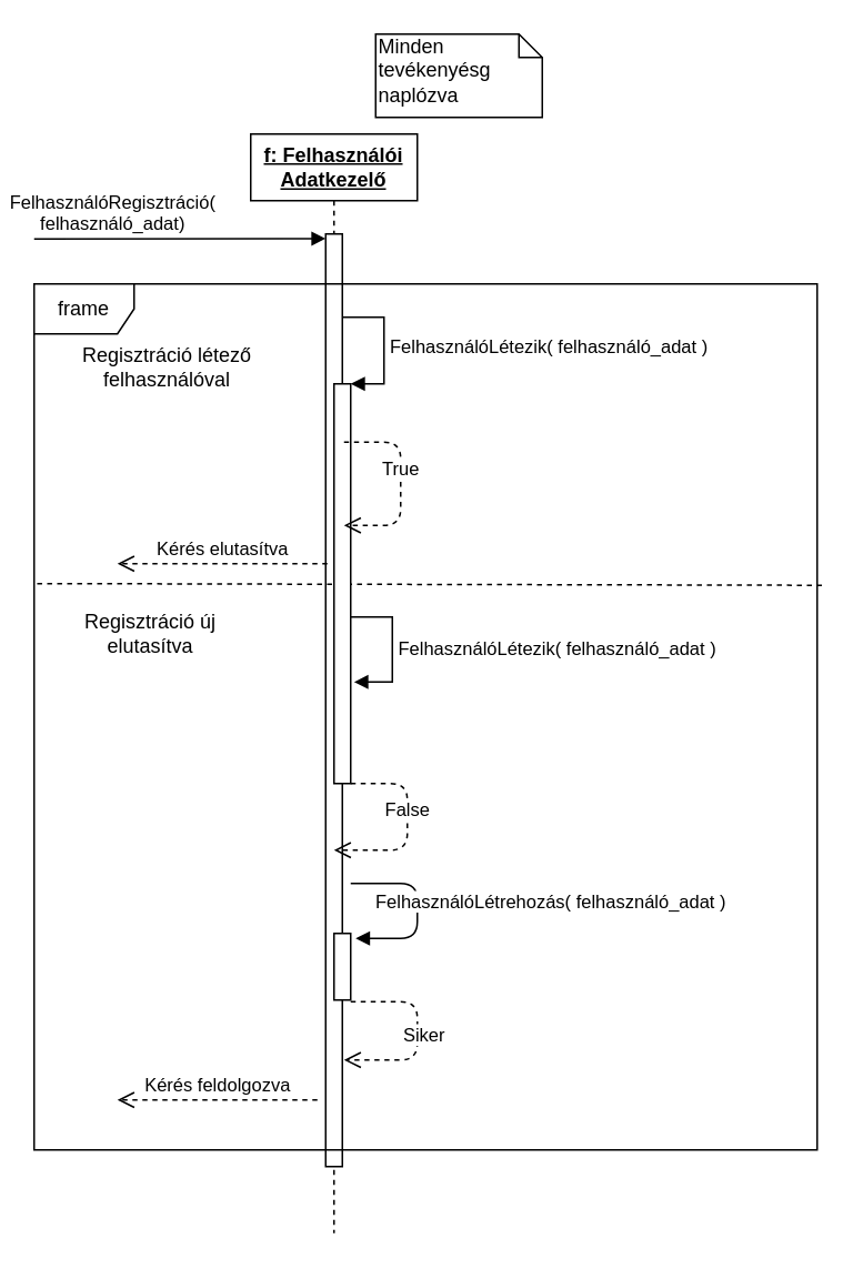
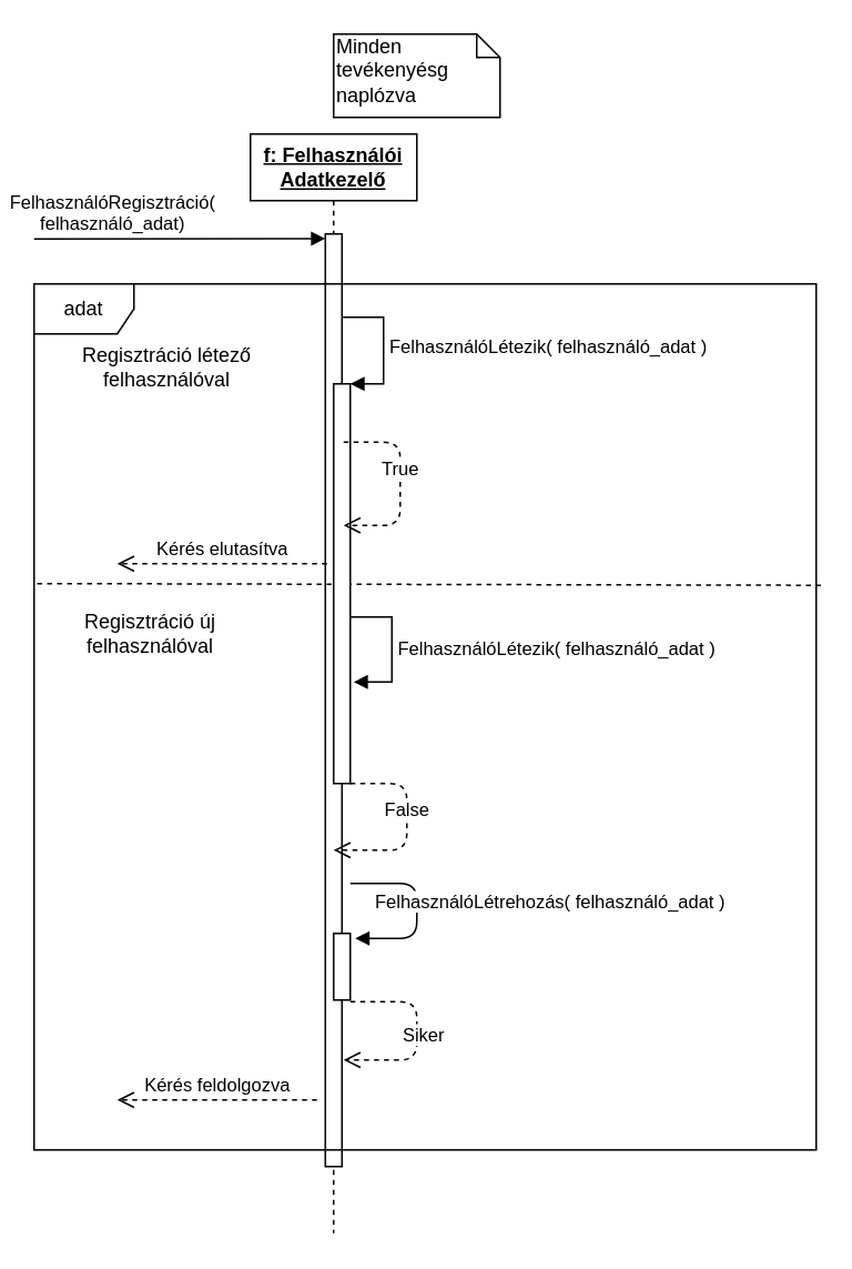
  <mxCell id="0" />
  <mxCell id="1" parent="0" />
  <mxCell id="2" value="&lt;b&gt;&lt;u&gt;f: Felhasználói Adatkezelő&lt;/u&gt;&lt;/b&gt;" style="shape=umlLifeline;perimeter=lifelinePerimeter;whiteSpace=wrap;html=1;container=1;collapsible=0;recursiveResize=0;outlineConnect=0;" parent="1" vertex="1"><mxGeometry x="150" y="80" width="100" height="660" as="geometry" /></mxCell>
  <mxCell id="3" value="" style="html=1;points=[];perimeter=orthogonalPerimeter;" parent="2" vertex="1"><mxGeometry x="45" y="60" width="10" height="560" as="geometry" /></mxCell>
  <mxCell id="4" value="Siker" style="html=1;verticalAlign=bottom;endArrow=open;dashed=1;endSize=8;exitX=1;exitY=1.025;exitDx=0;exitDy=0;exitPerimeter=0;entryX=1.1;entryY=0.491;entryDx=0;entryDy=0;entryPerimeter=0;" parent="2" edge="1"><mxGeometry x="0.36" y="-12" relative="1" as="geometry"><mxPoint x="60" y="521" as="sourcePoint" /><mxPoint x="56" y="556.04" as="targetPoint" /><Array as="points"><mxPoint x="100" y="521" /><mxPoint x="100" y="556" /></Array><mxPoint x="10" y="6" as="offset" /></mxGeometry></mxCell>
  <mxCell id="5" value="" style="html=1;points=[];perimeter=orthogonalPerimeter;" parent="2" vertex="1"><mxGeometry x="50" y="480" width="10" height="40" as="geometry" /></mxCell>
- <mxCell id="6" value="frame" style="shape=umlFrame;whiteSpace=wrap;html=1;" vertex="1" parent="2"><mxGeometry x="-130" y="90" width="470" height="520" as="geometry" /></mxCell>
+ <mxCell id="6" value="adat" style="shape=umlFrame;whiteSpace=wrap;html=1;" vertex="1" parent="2"><mxGeometry x="-130" y="90" width="470" height="520" as="geometry" /></mxCell>
  <mxCell id="7" value="" style="endArrow=none;dashed=1;html=1;exitX=1.006;exitY=0.348;exitDx=0;exitDy=0;exitPerimeter=0;entryX=0;entryY=0.346;entryDx=0;entryDy=0;entryPerimeter=0;" edge="1" parent="2" source="6" target="6"><mxGeometry width="50" height="50" relative="1" as="geometry"><mxPoint x="140" y="320" as="sourcePoint" /><mxPoint x="190" y="270" as="targetPoint" /></mxGeometry></mxCell>
  <mxCell id="8" value="&lt;span style=&quot;text-align: center&quot;&gt;FelhasználóLétezik( felhasználó_adat )&lt;/span&gt;" style="edgeStyle=orthogonalEdgeStyle;html=1;align=left;spacingLeft=2;endArrow=block;rounded=0;entryX=1.2;entryY=0.746;entryDx=0;entryDy=0;entryPerimeter=0;" edge="1" parent="2" target="15"><mxGeometry relative="1" as="geometry"><mxPoint x="60" y="290" as="sourcePoint" /><Array as="points"><mxPoint x="85" y="290" /><mxPoint x="85" y="329" /></Array><mxPoint x="65" y="330" as="targetPoint" /></mxGeometry></mxCell>
  <mxCell id="9" value="False" style="html=1;verticalAlign=bottom;endArrow=open;dashed=1;endSize=8;" edge="1" parent="2"><mxGeometry relative="1" as="geometry"><mxPoint x="60" y="390" as="sourcePoint" /><mxPoint x="50" y="430" as="targetPoint" /><Array as="points"><mxPoint x="94" y="390" /><mxPoint x="94" y="430" /></Array></mxGeometry></mxCell>
  <mxCell id="10" value="Regisztráció létező felhasználóval" style="text;html=1;strokeColor=none;fillColor=none;align=center;verticalAlign=middle;whiteSpace=wrap;rounded=0;" vertex="1" parent="2"><mxGeometry x="-110" y="130" width="120" height="20" as="geometry" /></mxCell>
- <mxCell id="11" value="Regisztráció új elutasítva" style="text;html=1;strokeColor=none;fillColor=none;align=center;verticalAlign=middle;whiteSpace=wrap;rounded=0;" vertex="1" parent="2"><mxGeometry x="-120" y="290" width="120" height="20" as="geometry" /></mxCell>
+ <mxCell id="11" value="Regisztráció új felhasználóval" style="text;html=1;strokeColor=none;fillColor=none;align=center;verticalAlign=middle;whiteSpace=wrap;rounded=0;" vertex="1" parent="2"><mxGeometry x="-120" y="290" width="120" height="20" as="geometry" /></mxCell>
  <mxCell id="12" value="FelhasználóRegisztráció(&lt;br&gt;felhasználó_adat)" style="html=1;verticalAlign=bottom;endArrow=block;entryX=0;entryY=0.005;entryDx=0;entryDy=0;entryPerimeter=0;" parent="1" target="3" edge="1"><mxGeometry x="-0.46" width="80" relative="1" as="geometry"><mxPoint x="20" y="143" as="sourcePoint" /><mxPoint x="179.5" y="150" as="targetPoint" /><mxPoint as="offset" /></mxGeometry></mxCell>
- <mxCell id="13" value="Minden tevékenyésg naplózva" style="shape=note;whiteSpace=wrap;html=1;size=14;verticalAlign=top;align=left;spacingTop=-6;" parent="1" vertex="1"><mxGeometry x="225" y="20" width="100" height="50" as="geometry" /></mxCell>
+ <mxCell id="13" value="Minden tevékenyésg naplózva" style="shape=note;whiteSpace=wrap;html=1;size=14;verticalAlign=top;align=left;spacingTop=-6;" parent="1" vertex="1"><mxGeometry x="200" y="20" width="100" height="50" as="geometry" /></mxCell>
  <mxCell id="14" value="Kérés feldolgozva" style="html=1;verticalAlign=bottom;endArrow=open;dashed=1;endSize=8;" parent="1" edge="1"><mxGeometry relative="1" as="geometry"><mxPoint x="190" y="660" as="sourcePoint" /><mxPoint x="70" y="660" as="targetPoint" /></mxGeometry></mxCell>
  <mxCell id="15" value="" style="html=1;points=[];perimeter=orthogonalPerimeter;" parent="1" vertex="1"><mxGeometry x="200" y="230" width="10" height="240" as="geometry" /></mxCell>
  <mxCell id="16" value="&lt;span style=&quot;text-align: center&quot;&gt;FelhasználóLétezik( felhasználó_adat )&lt;/span&gt;" style="edgeStyle=orthogonalEdgeStyle;html=1;align=left;spacingLeft=2;endArrow=block;rounded=0;entryX=1;entryY=0;" parent="1" target="15" edge="1"><mxGeometry relative="1" as="geometry"><mxPoint x="205" y="190" as="sourcePoint" /><Array as="points"><mxPoint x="230" y="190" /></Array></mxGeometry></mxCell>
  <mxCell id="17" value="True" style="html=1;verticalAlign=bottom;endArrow=open;dashed=1;endSize=8;entryX=1.1;entryY=0.241;entryDx=0;entryDy=0;entryPerimeter=0;" parent="1" edge="1"><mxGeometry relative="1" as="geometry"><mxPoint x="206" y="265" as="sourcePoint" /><mxPoint x="206" y="314.96" as="targetPoint" /><Array as="points"><mxPoint x="240" y="265" /><mxPoint x="240" y="315" /></Array></mxGeometry></mxCell>
  <mxCell id="18" value="FelhasználóLétrehozás( felhasználó_adat )" style="html=1;verticalAlign=bottom;endArrow=block;" edge="1" parent="1"><mxGeometry x="0.327" y="-81" width="80" relative="1" as="geometry"><mxPoint x="210" y="530" as="sourcePoint" /><mxPoint x="213" y="563" as="targetPoint" /><Array as="points"><mxPoint x="250" y="530" /><mxPoint x="250" y="563" /></Array><mxPoint x="80" y="68" as="offset" /></mxGeometry></mxCell>
  <mxCell id="19" value="Kérés elutasítva" style="html=1;verticalAlign=bottom;endArrow=open;dashed=1;endSize=8;exitX=-0.4;exitY=0.45;exitDx=0;exitDy=0;exitPerimeter=0;" edge="1" parent="1" source="15"><mxGeometry relative="1" as="geometry"><mxPoint x="350" y="370" as="sourcePoint" /><mxPoint x="70" y="338" as="targetPoint" /></mxGeometry></mxCell>
